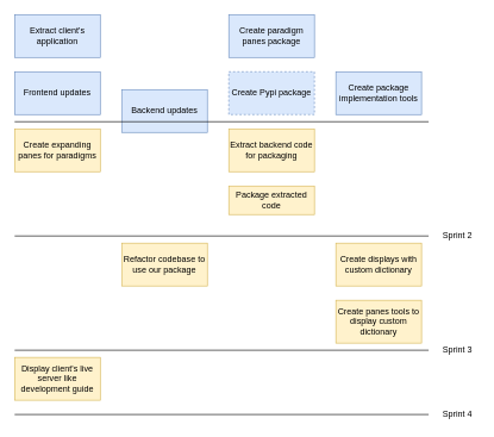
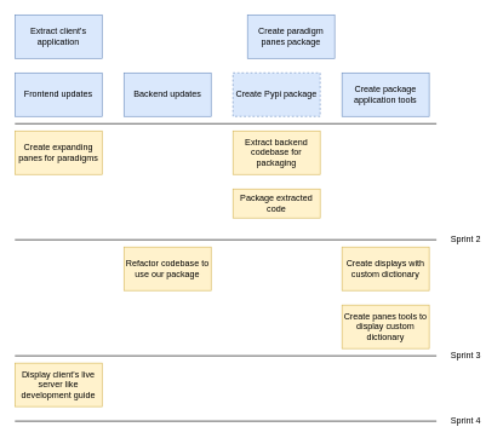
  <mxCell id="0" />
  <mxCell id="1" parent="0" />
- <mxCell id="2" value="Extract backend code for packaging" style="rounded=0;whiteSpace=wrap;html=1;fillColor=#fff2cc;strokeColor=#d6b656;" vertex="1" parent="1"><mxGeometry x="320" y="180" width="120" height="60" as="geometry" /></mxCell>
+ <mxCell id="2" value="Extract backend codebase for packaging" style="rounded=0;whiteSpace=wrap;html=1;fillColor=#fff2cc;strokeColor=#d6b656;" vertex="1" parent="1"><mxGeometry x="320" y="180" width="120" height="60" as="geometry" /></mxCell>
  <mxCell id="3" value="Package extracted code" style="rounded=0;whiteSpace=wrap;html=1;fillColor=#fff2cc;strokeColor=#d6b656;" vertex="1" parent="1"><mxGeometry x="320" y="260" width="120" height="40" as="geometry" /></mxCell>
  <mxCell id="4" value="Refactor codebase to use our package" style="rounded=0;whiteSpace=wrap;html=1;fillColor=#fff2cc;strokeColor=#d6b656;" vertex="1" parent="1"><mxGeometry x="170" y="340" width="120" height="60" as="geometry" /></mxCell>
  <mxCell id="5" value="Create expanding panes for paradigms" style="rounded=0;whiteSpace=wrap;html=1;fillColor=#fff2cc;strokeColor=#d6b656;" vertex="1" parent="1"><mxGeometry x="20" y="180" width="120" height="60" as="geometry" /></mxCell>
  <mxCell id="6" value="Create displays with custom dictionary" style="rounded=0;whiteSpace=wrap;html=1;fillColor=#fff2cc;strokeColor=#d6b656;" vertex="1" parent="1"><mxGeometry x="470" y="340" width="120" height="60" as="geometry" /></mxCell>
  <mxCell id="7" value="Create panes tools to display custom dictionary" style="rounded=0;whiteSpace=wrap;html=1;fillColor=#fff2cc;strokeColor=#d6b656;" vertex="1" parent="1"><mxGeometry x="470" y="420" width="120" height="60" as="geometry" /></mxCell>
  <mxCell id="8" value="Display client's live server like development guide" style="rounded=0;whiteSpace=wrap;html=1;fillColor=#fff2cc;strokeColor=#d6b656;" vertex="1" parent="1"><mxGeometry x="20" y="500" width="120" height="60" as="geometry" /></mxCell>
  <mxCell id="9" value="Extract client's application" style="rounded=0;whiteSpace=wrap;html=1;fillColor=#dae8fc;strokeColor=#6c8ebf;" vertex="1" parent="1"><mxGeometry x="20" y="20" width="120" height="60" as="geometry" /></mxCell>
- <mxCell id="10" value="Create paradigm panes package" style="rounded=0;whiteSpace=wrap;html=1;fillColor=#dae8fc;strokeColor=#6c8ebf;" vertex="1" parent="1"><mxGeometry x="320" y="20" width="120" height="60" as="geometry" /></mxCell>
+ <mxCell id="10" value="Create paradigm panes package" style="rounded=0;whiteSpace=wrap;html=1;fillColor=#dae8fc;strokeColor=#6c8ebf;" vertex="1" parent="1"><mxGeometry x="340" y="20" width="120" height="60" as="geometry" /></mxCell>
  <mxCell id="11" value="Create Pypi package" style="rounded=0;whiteSpace=wrap;html=1;fillColor=#dae8fc;strokeColor=#6c8ebf;dashed=1;" vertex="1" parent="1"><mxGeometry x="320" y="100" width="120" height="60" as="geometry" /></mxCell>
  <mxCell id="12" value="Frontend updates" style="rounded=0;whiteSpace=wrap;html=1;fillColor=#dae8fc;strokeColor=#6c8ebf;" vertex="1" parent="1"><mxGeometry x="20" y="100" width="120" height="60" as="geometry" /></mxCell>
- <mxCell id="13" value="Backend updates" style="rounded=0;whiteSpace=wrap;html=1;fillColor=#dae8fc;strokeColor=#6c8ebf;" vertex="1" parent="1"><mxGeometry x="170" y="125" width="120" height="60" as="geometry" /></mxCell>
- <mxCell id="14" value="Create package implementation tools" style="rounded=0;whiteSpace=wrap;html=1;fillColor=#dae8fc;strokeColor=#6c8ebf;" vertex="1" parent="1"><mxGeometry x="470" y="100" width="120" height="60" as="geometry" /></mxCell>
+ <mxCell id="13" value="Backend updates" style="rounded=0;whiteSpace=wrap;html=1;fillColor=#dae8fc;strokeColor=#6c8ebf;" vertex="1" parent="1"><mxGeometry x="170" y="100" width="120" height="60" as="geometry" /></mxCell>
+ <mxCell id="14" value="Create package application tools" style="rounded=0;whiteSpace=wrap;html=1;fillColor=#dae8fc;strokeColor=#6c8ebf;" vertex="1" parent="1"><mxGeometry x="470" y="100" width="120" height="60" as="geometry" /></mxCell>
  <mxCell id="15" value="" style="endArrow=none;html=1;rounded=0;" edge="1" parent="1"><mxGeometry width="50" height="50" relative="1" as="geometry"><mxPoint x="20" y="170" as="sourcePoint" /><mxPoint x="600" y="170" as="targetPoint" /></mxGeometry></mxCell>
  <mxCell id="16" value="" style="endArrow=none;html=1;rounded=0;" edge="1" parent="1"><mxGeometry width="50" height="50" relative="1" as="geometry"><mxPoint x="20" y="330" as="sourcePoint" /><mxPoint x="600" y="330" as="targetPoint" /></mxGeometry></mxCell>
  <mxCell id="17" value="" style="endArrow=none;html=1;rounded=0;" edge="1" parent="1"><mxGeometry width="50" height="50" relative="1" as="geometry"><mxPoint x="20" y="490" as="sourcePoint" /><mxPoint x="600" y="490" as="targetPoint" /></mxGeometry></mxCell>
  <mxCell id="18" value="" style="endArrow=none;html=1;rounded=0;" edge="1" parent="1"><mxGeometry width="50" height="50" relative="1" as="geometry"><mxPoint x="20" y="580" as="sourcePoint" /><mxPoint x="600" y="580" as="targetPoint" /></mxGeometry></mxCell>
  <mxCell id="19" value="Sprint 2" style="text;html=1;align=center;verticalAlign=middle;resizable=0;points=[];autosize=1;strokeColor=none;fillColor=none;" vertex="1" parent="1"><mxGeometry x="610" y="320" width="60" height="20" as="geometry" /></mxCell>
  <mxCell id="20" value="Sprint 4" style="text;html=1;align=center;verticalAlign=middle;resizable=0;points=[];autosize=1;strokeColor=none;fillColor=none;" vertex="1" parent="1"><mxGeometry x="610" y="570" width="60" height="20" as="geometry" /></mxCell>
  <mxCell id="21" value="Sprint 3" style="text;html=1;align=center;verticalAlign=middle;resizable=0;points=[];autosize=1;strokeColor=none;fillColor=none;" vertex="1" parent="1"><mxGeometry x="610" y="480" width="60" height="20" as="geometry" /></mxCell>
